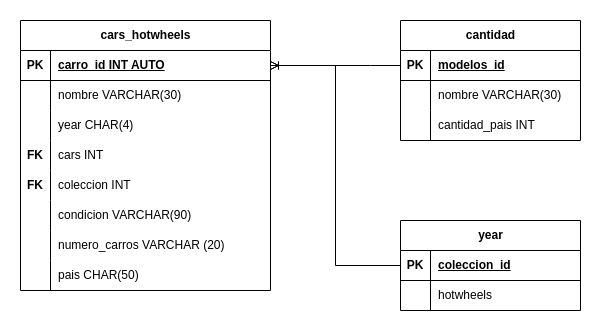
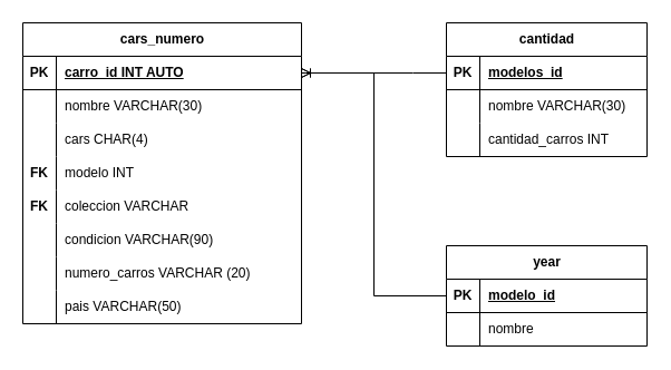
  <mxCell id="0" />
  <mxCell id="1" parent="0" />
- <mxCell id="2" value="cars_hotwheels" style="shape=table;startSize=30;container=1;collapsible=1;childLayout=tableLayout;fixedRows=1;rowLines=0;fontStyle=1;align=center;resizeLast=1;html=1;" vertex="1" parent="1"><mxGeometry x="20" y="20" width="250" height="270" as="geometry" /></mxCell>
+ <mxCell id="2" value="cars_numero" style="shape=table;startSize=30;container=1;collapsible=1;childLayout=tableLayout;fixedRows=1;rowLines=0;fontStyle=1;align=center;resizeLast=1;html=1;" vertex="1" parent="1"><mxGeometry x="20" y="20" width="250" height="270" as="geometry" /></mxCell>
  <mxCell id="3" value="" style="shape=tableRow;horizontal=0;startSize=0;swimlaneHead=0;swimlaneBody=0;fillColor=none;collapsible=0;dropTarget=0;points=[[0,0.5],[1,0.5]];portConstraint=eastwest;top=0;left=0;right=0;bottom=1;" vertex="1" parent="2"><mxGeometry y="30" width="250" height="30" as="geometry" /></mxCell>
  <mxCell id="4" value="PK" style="shape=partialRectangle;connectable=0;fillColor=none;top=0;left=0;bottom=0;right=0;fontStyle=1;overflow=hidden;whiteSpace=wrap;html=1;" vertex="1" parent="3"><mxGeometry width="30" height="30" as="geometry"><mxRectangle width="30" height="30" as="alternateBounds" /></mxGeometry></mxCell>
  <mxCell id="5" value="carro_id INT AUTO" style="shape=partialRectangle;connectable=0;fillColor=none;top=0;left=0;bottom=0;right=0;align=left;spacingLeft=6;fontStyle=5;overflow=hidden;whiteSpace=wrap;html=1;" vertex="1" parent="3"><mxGeometry x="30" width="220" height="30" as="geometry"><mxRectangle width="220" height="30" as="alternateBounds" /></mxGeometry></mxCell>
  <mxCell id="6" value="" style="shape=tableRow;horizontal=0;startSize=0;swimlaneHead=0;swimlaneBody=0;fillColor=none;collapsible=0;dropTarget=0;points=[[0,0.5],[1,0.5]];portConstraint=eastwest;top=0;left=0;right=0;bottom=0;" vertex="1" parent="2"><mxGeometry y="60" width="250" height="30" as="geometry" /></mxCell>
  <mxCell id="7" value="" style="shape=partialRectangle;connectable=0;fillColor=none;top=0;left=0;bottom=0;right=0;editable=1;overflow=hidden;whiteSpace=wrap;html=1;" vertex="1" parent="6"><mxGeometry width="30" height="30" as="geometry"><mxRectangle width="30" height="30" as="alternateBounds" /></mxGeometry></mxCell>
  <mxCell id="8" value="nombre VARCHAR(30)" style="shape=partialRectangle;connectable=0;fillColor=none;top=0;left=0;bottom=0;right=0;align=left;spacingLeft=6;overflow=hidden;whiteSpace=wrap;html=1;" vertex="1" parent="6"><mxGeometry x="30" width="220" height="30" as="geometry"><mxRectangle width="220" height="30" as="alternateBounds" /></mxGeometry></mxCell>
  <mxCell id="9" value="" style="shape=tableRow;horizontal=0;startSize=0;swimlaneHead=0;swimlaneBody=0;fillColor=none;collapsible=0;dropTarget=0;points=[[0,0.5],[1,0.5]];portConstraint=eastwest;top=0;left=0;right=0;bottom=0;" vertex="1" parent="2"><mxGeometry y="90" width="250" height="30" as="geometry" /></mxCell>
  <mxCell id="10" value="" style="shape=partialRectangle;connectable=0;fillColor=none;top=0;left=0;bottom=0;right=0;editable=1;overflow=hidden;whiteSpace=wrap;html=1;" vertex="1" parent="9"><mxGeometry width="30" height="30" as="geometry"><mxRectangle width="30" height="30" as="alternateBounds" /></mxGeometry></mxCell>
- <mxCell id="11" value="year CHAR(4)" style="shape=partialRectangle;connectable=0;fillColor=none;top=0;left=0;bottom=0;right=0;align=left;spacingLeft=6;overflow=hidden;whiteSpace=wrap;html=1;" vertex="1" parent="9"><mxGeometry x="30" width="220" height="30" as="geometry"><mxRectangle width="220" height="30" as="alternateBounds" /></mxGeometry></mxCell>
+ <mxCell id="11" value="cars CHAR(4)" style="shape=partialRectangle;connectable=0;fillColor=none;top=0;left=0;bottom=0;right=0;align=left;spacingLeft=6;overflow=hidden;whiteSpace=wrap;html=1;" vertex="1" parent="9"><mxGeometry x="30" width="220" height="30" as="geometry"><mxRectangle width="220" height="30" as="alternateBounds" /></mxGeometry></mxCell>
  <mxCell id="12" value="" style="shape=tableRow;horizontal=0;startSize=0;swimlaneHead=0;swimlaneBody=0;fillColor=none;collapsible=0;dropTarget=0;points=[[0,0.5],[1,0.5]];portConstraint=eastwest;top=0;left=0;right=0;bottom=0;" vertex="1" parent="2"><mxGeometry y="120" width="250" height="30" as="geometry" /></mxCell>
  <mxCell id="13" value="&lt;b&gt;FK&lt;/b&gt;" style="shape=partialRectangle;connectable=0;fillColor=none;top=0;left=0;bottom=0;right=0;editable=1;overflow=hidden;whiteSpace=wrap;html=1;" vertex="1" parent="12"><mxGeometry width="30" height="30" as="geometry"><mxRectangle width="30" height="30" as="alternateBounds" /></mxGeometry></mxCell>
- <mxCell id="14" value="cars INT" style="shape=partialRectangle;connectable=0;fillColor=none;top=0;left=0;bottom=0;right=0;align=left;spacingLeft=6;overflow=hidden;whiteSpace=wrap;html=1;" vertex="1" parent="12"><mxGeometry x="30" width="220" height="30" as="geometry"><mxRectangle width="220" height="30" as="alternateBounds" /></mxGeometry></mxCell>
+ <mxCell id="14" value="modelo INT" style="shape=partialRectangle;connectable=0;fillColor=none;top=0;left=0;bottom=0;right=0;align=left;spacingLeft=6;overflow=hidden;whiteSpace=wrap;html=1;" vertex="1" parent="12"><mxGeometry x="30" width="220" height="30" as="geometry"><mxRectangle width="220" height="30" as="alternateBounds" /></mxGeometry></mxCell>
  <mxCell id="15" value="" style="shape=tableRow;horizontal=0;startSize=0;swimlaneHead=0;swimlaneBody=0;fillColor=none;collapsible=0;dropTarget=0;points=[[0,0.5],[1,0.5]];portConstraint=eastwest;top=0;left=0;right=0;bottom=0;" vertex="1" parent="2"><mxGeometry y="150" width="250" height="30" as="geometry" /></mxCell>
  <mxCell id="16" value="&lt;b&gt;FK&lt;/b&gt;" style="shape=partialRectangle;connectable=0;fillColor=none;top=0;left=0;bottom=0;right=0;editable=1;overflow=hidden;whiteSpace=wrap;html=1;" vertex="1" parent="15"><mxGeometry width="30" height="30" as="geometry"><mxRectangle width="30" height="30" as="alternateBounds" /></mxGeometry></mxCell>
- <mxCell id="17" value="coleccion INT" style="shape=partialRectangle;connectable=0;fillColor=none;top=0;left=0;bottom=0;right=0;align=left;spacingLeft=6;overflow=hidden;whiteSpace=wrap;html=1;" vertex="1" parent="15"><mxGeometry x="30" width="220" height="30" as="geometry"><mxRectangle width="220" height="30" as="alternateBounds" /></mxGeometry></mxCell>
+ <mxCell id="17" value="coleccion VARCHAR" style="shape=partialRectangle;connectable=0;fillColor=none;top=0;left=0;bottom=0;right=0;align=left;spacingLeft=6;overflow=hidden;whiteSpace=wrap;html=1;" vertex="1" parent="15"><mxGeometry x="30" width="220" height="30" as="geometry"><mxRectangle width="220" height="30" as="alternateBounds" /></mxGeometry></mxCell>
  <mxCell id="18" value="" style="shape=tableRow;horizontal=0;startSize=0;swimlaneHead=0;swimlaneBody=0;fillColor=none;collapsible=0;dropTarget=0;points=[[0,0.5],[1,0.5]];portConstraint=eastwest;top=0;left=0;right=0;bottom=0;" vertex="1" parent="2"><mxGeometry y="180" width="250" height="30" as="geometry" /></mxCell>
  <mxCell id="19" value="" style="shape=partialRectangle;connectable=0;fillColor=none;top=0;left=0;bottom=0;right=0;editable=1;overflow=hidden;whiteSpace=wrap;html=1;" vertex="1" parent="18"><mxGeometry width="30" height="30" as="geometry"><mxRectangle width="30" height="30" as="alternateBounds" /></mxGeometry></mxCell>
  <mxCell id="20" value="condicion VARCHAR(90)" style="shape=partialRectangle;connectable=0;fillColor=none;top=0;left=0;bottom=0;right=0;align=left;spacingLeft=6;overflow=hidden;whiteSpace=wrap;html=1;" vertex="1" parent="18"><mxGeometry x="30" width="220" height="30" as="geometry"><mxRectangle width="220" height="30" as="alternateBounds" /></mxGeometry></mxCell>
  <mxCell id="21" value="" style="shape=tableRow;horizontal=0;startSize=0;swimlaneHead=0;swimlaneBody=0;fillColor=none;collapsible=0;dropTarget=0;points=[[0,0.5],[1,0.5]];portConstraint=eastwest;top=0;left=0;right=0;bottom=0;" vertex="1" parent="2"><mxGeometry y="210" width="250" height="30" as="geometry" /></mxCell>
  <mxCell id="22" value="" style="shape=partialRectangle;connectable=0;fillColor=none;top=0;left=0;bottom=0;right=0;editable=1;overflow=hidden;whiteSpace=wrap;html=1;" vertex="1" parent="21"><mxGeometry width="30" height="30" as="geometry"><mxRectangle width="30" height="30" as="alternateBounds" /></mxGeometry></mxCell>
  <mxCell id="23" value="numero_carros VARCHAR (20)" style="shape=partialRectangle;connectable=0;fillColor=none;top=0;left=0;bottom=0;right=0;align=left;spacingLeft=6;overflow=hidden;whiteSpace=wrap;html=1;" vertex="1" parent="21"><mxGeometry x="30" width="220" height="30" as="geometry"><mxRectangle width="220" height="30" as="alternateBounds" /></mxGeometry></mxCell>
  <mxCell id="24" value="" style="shape=tableRow;horizontal=0;startSize=0;swimlaneHead=0;swimlaneBody=0;fillColor=none;collapsible=0;dropTarget=0;points=[[0,0.5],[1,0.5]];portConstraint=eastwest;top=0;left=0;right=0;bottom=0;" vertex="1" parent="2"><mxGeometry y="240" width="250" height="30" as="geometry" /></mxCell>
  <mxCell id="25" value="" style="shape=partialRectangle;connectable=0;fillColor=none;top=0;left=0;bottom=0;right=0;editable=1;overflow=hidden;whiteSpace=wrap;html=1;" vertex="1" parent="24"><mxGeometry width="30" height="30" as="geometry"><mxRectangle width="30" height="30" as="alternateBounds" /></mxGeometry></mxCell>
- <mxCell id="26" value="pais CHAR(50)" style="shape=partialRectangle;connectable=0;fillColor=none;top=0;left=0;bottom=0;right=0;align=left;spacingLeft=6;overflow=hidden;whiteSpace=wrap;html=1;" vertex="1" parent="24"><mxGeometry x="30" width="220" height="30" as="geometry"><mxRectangle width="220" height="30" as="alternateBounds" /></mxGeometry></mxCell>
+ <mxCell id="26" value="pais VARCHAR(50)" style="shape=partialRectangle;connectable=0;fillColor=none;top=0;left=0;bottom=0;right=0;align=left;spacingLeft=6;overflow=hidden;whiteSpace=wrap;html=1;" vertex="1" parent="24"><mxGeometry x="30" width="220" height="30" as="geometry"><mxRectangle width="220" height="30" as="alternateBounds" /></mxGeometry></mxCell>
  <mxCell id="27" value="cantidad" style="shape=table;startSize=30;container=1;collapsible=1;childLayout=tableLayout;fixedRows=1;rowLines=0;fontStyle=1;align=center;resizeLast=1;html=1;" vertex="1" parent="1"><mxGeometry x="400" y="20" width="180" height="120" as="geometry" /></mxCell>
  <mxCell id="28" value="" style="shape=tableRow;horizontal=0;startSize=0;swimlaneHead=0;swimlaneBody=0;fillColor=none;collapsible=0;dropTarget=0;points=[[0,0.5],[1,0.5]];portConstraint=eastwest;top=0;left=0;right=0;bottom=1;" vertex="1" parent="27"><mxGeometry y="30" width="180" height="30" as="geometry" /></mxCell>
  <mxCell id="29" value="PK" style="shape=partialRectangle;connectable=0;fillColor=none;top=0;left=0;bottom=0;right=0;fontStyle=1;overflow=hidden;whiteSpace=wrap;html=1;" vertex="1" parent="28"><mxGeometry width="30" height="30" as="geometry"><mxRectangle width="30" height="30" as="alternateBounds" /></mxGeometry></mxCell>
  <mxCell id="30" value="modelos_id" style="shape=partialRectangle;connectable=0;fillColor=none;top=0;left=0;bottom=0;right=0;align=left;spacingLeft=6;fontStyle=5;overflow=hidden;whiteSpace=wrap;html=1;" vertex="1" parent="28"><mxGeometry x="30" width="150" height="30" as="geometry"><mxRectangle width="150" height="30" as="alternateBounds" /></mxGeometry></mxCell>
  <mxCell id="31" value="" style="shape=tableRow;horizontal=0;startSize=0;swimlaneHead=0;swimlaneBody=0;fillColor=none;collapsible=0;dropTarget=0;points=[[0,0.5],[1,0.5]];portConstraint=eastwest;top=0;left=0;right=0;bottom=0;" vertex="1" parent="27"><mxGeometry y="60" width="180" height="30" as="geometry" /></mxCell>
  <mxCell id="32" value="" style="shape=partialRectangle;connectable=0;fillColor=none;top=0;left=0;bottom=0;right=0;editable=1;overflow=hidden;whiteSpace=wrap;html=1;" vertex="1" parent="31"><mxGeometry width="30" height="30" as="geometry"><mxRectangle width="30" height="30" as="alternateBounds" /></mxGeometry></mxCell>
  <mxCell id="33" value="nombre VARCHAR(30)" style="shape=partialRectangle;connectable=0;fillColor=none;top=0;left=0;bottom=0;right=0;align=left;spacingLeft=6;overflow=hidden;whiteSpace=wrap;html=1;" vertex="1" parent="31"><mxGeometry x="30" width="150" height="30" as="geometry"><mxRectangle width="150" height="30" as="alternateBounds" /></mxGeometry></mxCell>
  <mxCell id="34" value="" style="shape=tableRow;horizontal=0;startSize=0;swimlaneHead=0;swimlaneBody=0;fillColor=none;collapsible=0;dropTarget=0;points=[[0,0.5],[1,0.5]];portConstraint=eastwest;top=0;left=0;right=0;bottom=0;" vertex="1" parent="27"><mxGeometry y="90" width="180" height="30" as="geometry" /></mxCell>
  <mxCell id="35" value="" style="shape=partialRectangle;connectable=0;fillColor=none;top=0;left=0;bottom=0;right=0;editable=1;overflow=hidden;whiteSpace=wrap;html=1;" vertex="1" parent="34"><mxGeometry width="30" height="30" as="geometry"><mxRectangle width="30" height="30" as="alternateBounds" /></mxGeometry></mxCell>
- <mxCell id="36" value="cantidad_pais INT" style="shape=partialRectangle;connectable=0;fillColor=none;top=0;left=0;bottom=0;right=0;align=left;spacingLeft=6;overflow=hidden;whiteSpace=wrap;html=1;" vertex="1" parent="34"><mxGeometry x="30" width="150" height="30" as="geometry"><mxRectangle width="150" height="30" as="alternateBounds" /></mxGeometry></mxCell>
+ <mxCell id="36" value="cantidad_carros INT" style="shape=partialRectangle;connectable=0;fillColor=none;top=0;left=0;bottom=0;right=0;align=left;spacingLeft=6;overflow=hidden;whiteSpace=wrap;html=1;" vertex="1" parent="34"><mxGeometry x="30" width="150" height="30" as="geometry"><mxRectangle width="150" height="30" as="alternateBounds" /></mxGeometry></mxCell>
  <mxCell id="37" value="year" style="shape=table;startSize=30;container=1;collapsible=1;childLayout=tableLayout;fixedRows=1;rowLines=0;fontStyle=1;align=center;resizeLast=1;html=1;" vertex="1" parent="1"><mxGeometry x="400" y="220" width="180" height="90" as="geometry" /></mxCell>
  <mxCell id="38" value="" style="shape=tableRow;horizontal=0;startSize=0;swimlaneHead=0;swimlaneBody=0;fillColor=none;collapsible=0;dropTarget=0;points=[[0,0.5],[1,0.5]];portConstraint=eastwest;top=0;left=0;right=0;bottom=1;" vertex="1" parent="37"><mxGeometry y="30" width="180" height="30" as="geometry" /></mxCell>
  <mxCell id="39" value="PK" style="shape=partialRectangle;connectable=0;fillColor=none;top=0;left=0;bottom=0;right=0;fontStyle=1;overflow=hidden;whiteSpace=wrap;html=1;" vertex="1" parent="38"><mxGeometry width="30" height="30" as="geometry"><mxRectangle width="30" height="30" as="alternateBounds" /></mxGeometry></mxCell>
- <mxCell id="40" value="coleccion_id" style="shape=partialRectangle;connectable=0;fillColor=none;top=0;left=0;bottom=0;right=0;align=left;spacingLeft=6;fontStyle=5;overflow=hidden;whiteSpace=wrap;html=1;" vertex="1" parent="38"><mxGeometry x="30" width="150" height="30" as="geometry"><mxRectangle width="150" height="30" as="alternateBounds" /></mxGeometry></mxCell>
+ <mxCell id="40" value="modelo_id" style="shape=partialRectangle;connectable=0;fillColor=none;top=0;left=0;bottom=0;right=0;align=left;spacingLeft=6;fontStyle=5;overflow=hidden;whiteSpace=wrap;html=1;" vertex="1" parent="38"><mxGeometry x="30" width="150" height="30" as="geometry"><mxRectangle width="150" height="30" as="alternateBounds" /></mxGeometry></mxCell>
  <mxCell id="41" value="" style="shape=tableRow;horizontal=0;startSize=0;swimlaneHead=0;swimlaneBody=0;fillColor=none;collapsible=0;dropTarget=0;points=[[0,0.5],[1,0.5]];portConstraint=eastwest;top=0;left=0;right=0;bottom=0;" vertex="1" parent="37"><mxGeometry y="60" width="180" height="30" as="geometry" /></mxCell>
  <mxCell id="42" value="" style="shape=partialRectangle;connectable=0;fillColor=none;top=0;left=0;bottom=0;right=0;editable=1;overflow=hidden;whiteSpace=wrap;html=1;" vertex="1" parent="41"><mxGeometry width="30" height="30" as="geometry"><mxRectangle width="30" height="30" as="alternateBounds" /></mxGeometry></mxCell>
- <mxCell id="43" value="hotwheels" style="shape=partialRectangle;connectable=0;fillColor=none;top=0;left=0;bottom=0;right=0;align=left;spacingLeft=6;overflow=hidden;whiteSpace=wrap;html=1;" vertex="1" parent="41"><mxGeometry x="30" width="150" height="30" as="geometry"><mxRectangle width="150" height="30" as="alternateBounds" /></mxGeometry></mxCell>
+ <mxCell id="43" value="nombre" style="shape=partialRectangle;connectable=0;fillColor=none;top=0;left=0;bottom=0;right=0;align=left;spacingLeft=6;overflow=hidden;whiteSpace=wrap;html=1;" vertex="1" parent="41"><mxGeometry x="30" width="150" height="30" as="geometry"><mxRectangle width="150" height="30" as="alternateBounds" /></mxGeometry></mxCell>
  <mxCell id="44" value="" style="edgeStyle=entityRelationEdgeStyle;fontSize=12;html=1;endArrow=ERoneToMany;rounded=0;entryX=1;entryY=0.5;entryDx=0;entryDy=0;exitX=0;exitY=0.5;exitDx=0;exitDy=0;" edge="1" parent="1" source="28" target="3"><mxGeometry width="100" height="100" relative="1" as="geometry"><mxPoint x="370" y="70" as="sourcePoint" /><mxPoint x="470" y="-30" as="targetPoint" /></mxGeometry></mxCell>
  <mxCell id="45" value="" style="edgeStyle=orthogonalEdgeStyle;fontSize=12;html=1;endArrow=ERoneToMany;rounded=0;entryX=1;entryY=0.5;entryDx=0;entryDy=0;exitX=0;exitY=0.5;exitDx=0;exitDy=0;" edge="1" parent="1" source="38" target="3"><mxGeometry width="100" height="100" relative="1" as="geometry"><mxPoint x="270" y="340" as="sourcePoint" /><mxPoint x="340" y="170" as="targetPoint" /></mxGeometry></mxCell>
